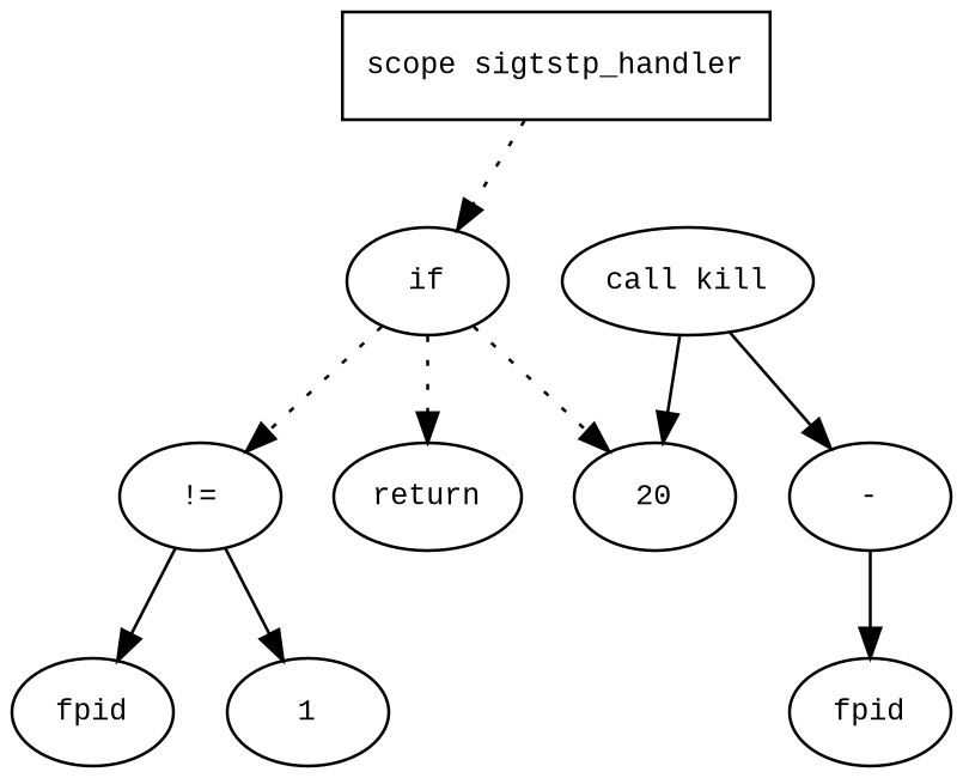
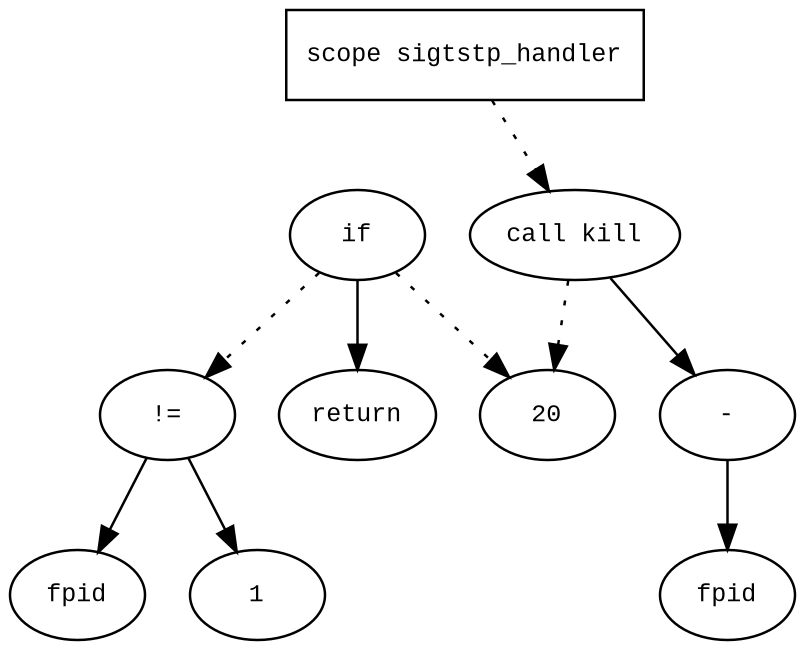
  digraph {
    fontname="Times New Roman"
    fontsize=10
    node [fontname="Courier New" fontsize=10 shape=ellipse]
    edge [fontname="Times New Roman" fontsize=10]
    n1 [label="scope sigtstp_handler" shape=box]
    n2 [label=if]
    n3 [label="!="]
    n4 [label=return]
    n5 [label=20]
    n6 [label=fpid]
    n7 [label=1]
    n8 [label="call kill"]
    n9 [label="-"]
    n10 [label=fpid]
-   n1 -> n2 [style=dotted]
+   n1 -> n8 [style=dotted]
    n2 -> n3 [style=dotted]
-   n2 -> n4 [style=dotted]
+   n2 -> n4 [style=solid]
    n2 -> n5 [style=dotted]
    n3 -> n6
    n3 -> n7
-   n8 -> n5
+   n8 -> n5 [style=dotted]
    n8 -> n9
    n9 -> n10
  }
